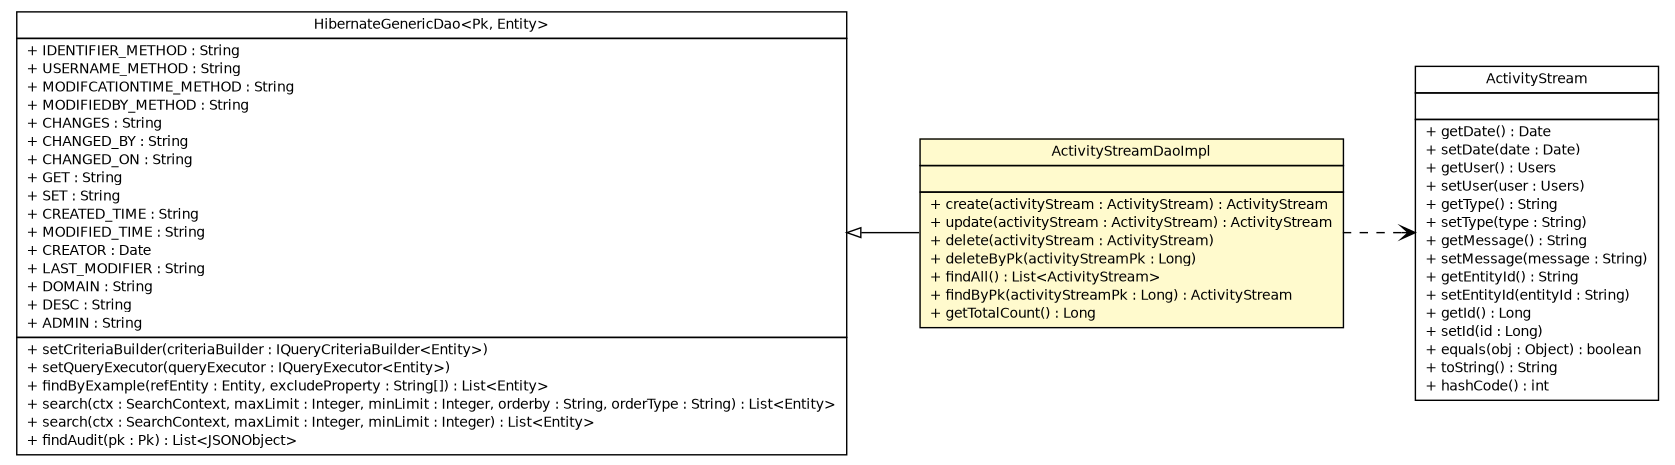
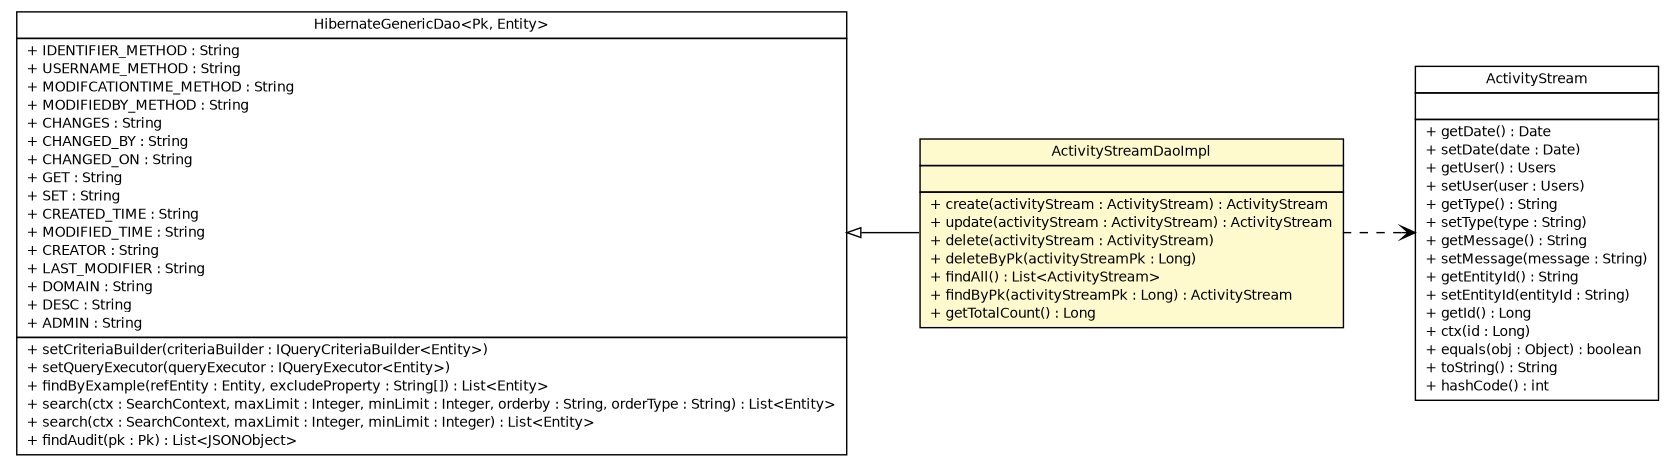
  digraph {
    nodesep=0.25
    rankdir=LR
    ranksep=0.5
    node [fontcolor=black fontname=Helvetica fontsize=10.0 shape=plaintext]
    edge [fontname=Helvetica headport=p labelfontname=Helvetica labelfontsize=10 tailport=p]
-   n1 [label=<<table title="com.inn.headstartdemo.model.ActivityStream" border="0" cellborder="1" cellspacing="0" cellpadding="2" port="p" href="../../model/ActivityStream.html"> 		<tr><td><table border="0" cellspacing="0" cellpadding="1"> <tr><td align="center" balign="center"> ActivityStream </td></tr> 		</table></td></tr> 		<tr><td><table border="0" cellspacing="0" cellpadding="1"> <tr><td align="left" balign="left">  </td></tr> 		</table></td></tr> 		<tr><td><table border="0" cellspacing="0" cellpadding="1"> <tr><td align="left" balign="left"> + getDate() : Date </td></tr> <tr><td align="left" balign="left"> + setDate(date : Date) </td></tr> <tr><td align="left" balign="left"> + getUser() : Users </td></tr> <tr><td align="left" balign="left"> + setUser(user : Users) </td></tr> <tr><td align="left" balign="left"> + getType() : String </td></tr> <tr><td align="left" balign="left"> + setType(type : String) </td></tr> <tr><td align="left" balign="left"> + getMessage() : String </td></tr> <tr><td align="left" balign="left"> + setMessage(message : String) </td></tr> <tr><td align="left" balign="left"> + getEntityId() : String </td></tr> <tr><td align="left" balign="left"> + setEntityId(entityId : String) </td></tr> <tr><td align="left" balign="left"> + getId() : Long </td></tr> <tr><td align="left" balign="left"> + setId(id : Long) </td></tr> <tr><td align="left" balign="left"> + equals(obj : Object) : boolean </td></tr> <tr><td align="left" balign="left"> + toString() : String </td></tr> <tr><td align="left" balign="left"> + hashCode() : int </td></tr> 		</table></td></tr> 		</table>>]
+   n1 [label=<<table title="com.inn.headstartdemo.model.ActivityStream" border="0" cellborder="1" cellspacing="0" cellpadding="2" port="p" href="../../model/ActivityStream.html"> 		<tr><td><table border="0" cellspacing="0" cellpadding="1"> <tr><td align="center" balign="center"> ActivityStream </td></tr> 		</table></td></tr> 		<tr><td><table border="0" cellspacing="0" cellpadding="1"> <tr><td align="left" balign="left">  </td></tr> 		</table></td></tr> 		<tr><td><table border="0" cellspacing="0" cellpadding="1"> <tr><td align="left" balign="left"> + getDate() : Date </td></tr> <tr><td align="left" balign="left"> + setDate(date : Date) </td></tr> <tr><td align="left" balign="left"> + getUser() : Users </td></tr> <tr><td align="left" balign="left"> + setUser(user : Users) </td></tr> <tr><td align="left" balign="left"> + getType() : String </td></tr> <tr><td align="left" balign="left"> + setType(type : String) </td></tr> <tr><td align="left" balign="left"> + getMessage() : String </td></tr> <tr><td align="left" balign="left"> + setMessage(message : String) </td></tr> <tr><td align="left" balign="left"> + getEntityId() : String </td></tr> <tr><td align="left" balign="left"> + setEntityId(entityId : String) </td></tr> <tr><td align="left" balign="left"> + getId() : Long </td></tr> <tr><td align="left" balign="left"> + ctx(id : Long) </td></tr> <tr><td align="left" balign="left"> + equals(obj : Object) : boolean </td></tr> <tr><td align="left" balign="left"> + toString() : String </td></tr> <tr><td align="left" balign="left"> + hashCode() : int </td></tr> 		</table></td></tr> 		</table>>]
    n2 [label=<<table title="com.inn.headstartdemo.dao.impl.ActivityStreamDaoImpl" border="0" cellborder="1" cellspacing="0" cellpadding="2" port="p" bgcolor="lemonChiffon" href="./ActivityStreamDaoImpl.html"> 		<tr><td><table border="0" cellspacing="0" cellpadding="1"> <tr><td align="center" balign="center"> ActivityStreamDaoImpl </td></tr> 		</table></td></tr> 		<tr><td><table border="0" cellspacing="0" cellpadding="1"> <tr><td align="left" balign="left">  </td></tr> 		</table></td></tr> 		<tr><td><table border="0" cellspacing="0" cellpadding="1"> <tr><td align="left" balign="left"> + create(activityStream : ActivityStream) : ActivityStream </td></tr> <tr><td align="left" balign="left"> + update(activityStream : ActivityStream) : ActivityStream </td></tr> <tr><td align="left" balign="left"> + delete(activityStream : ActivityStream) </td></tr> <tr><td align="left" balign="left"> + deleteByPk(activityStreamPk : Long) </td></tr> <tr><td align="left" balign="left"> + findAll() : List&lt;ActivityStream&gt; </td></tr> <tr><td align="left" balign="left"> + findByPk(activityStreamPk : Long) : ActivityStream </td></tr> <tr><td align="left" balign="left"> + getTotalCount() : Long </td></tr> 		</table></td></tr> 		</table>>]
-   n3 [label=<<table title="com.inn.headstartdemo.dao.generic.impl.HibernateGenericDao" border="0" cellborder="1" cellspacing="0" cellpadding="2" port="p" href="../generic/impl/HibernateGenericDao.html"> 		<tr><td><table border="0" cellspacing="0" cellpadding="1"> <tr><td align="center" balign="center"> HibernateGenericDao&lt;Pk, Entity&gt; </td></tr> 		</table></td></tr> 		<tr><td><table border="0" cellspacing="0" cellpadding="1"> <tr><td align="left" balign="left"> + IDENTIFIER_METHOD : String </td></tr> <tr><td align="left" balign="left"> + USERNAME_METHOD : String </td></tr> <tr><td align="left" balign="left"> + MODIFCATIONTIME_METHOD : String </td></tr> <tr><td align="left" balign="left"> + MODIFIEDBY_METHOD : String </td></tr> <tr><td align="left" balign="left"> + CHANGES : String </td></tr> <tr><td align="left" balign="left"> + CHANGED_BY : String </td></tr> <tr><td align="left" balign="left"> + CHANGED_ON : String </td></tr> <tr><td align="left" balign="left"> + GET : String </td></tr> <tr><td align="left" balign="left"> + SET : String </td></tr> <tr><td align="left" balign="left"> + CREATED_TIME : String </td></tr> <tr><td align="left" balign="left"> + MODIFIED_TIME : String </td></tr> <tr><td align="left" balign="left"> + CREATOR : Date </td></tr> <tr><td align="left" balign="left"> + LAST_MODIFIER : String </td></tr> <tr><td align="left" balign="left"> + DOMAIN : String </td></tr> <tr><td align="left" balign="left"> + DESC : String </td></tr> <tr><td align="left" balign="left"> + ADMIN : String </td></tr> 		</table></td></tr> 		<tr><td><table border="0" cellspacing="0" cellpadding="1"> <tr><td align="left" balign="left"> + setCriteriaBuilder(criteriaBuilder : IQueryCriteriaBuilder&lt;Entity&gt;) </td></tr> <tr><td align="left" balign="left"> + setQueryExecutor(queryExecutor : IQueryExecutor&lt;Entity&gt;) </td></tr> <tr><td align="left" balign="left"> + findByExample(refEntity : Entity, excludeProperty : String[]) : List&lt;Entity&gt; </td></tr> <tr><td align="left" balign="left"> + search(ctx : SearchContext, maxLimit : Integer, minLimit : Integer, orderby : String, orderType : String) : List&lt;Entity&gt; </td></tr> <tr><td align="left" balign="left"> + search(ctx : SearchContext, maxLimit : Integer, minLimit : Integer) : List&lt;Entity&gt; </td></tr> <tr><td align="left" balign="left"> + findAudit(pk : Pk) : List&lt;JSONObject&gt; </td></tr> 		</table></td></tr> 		</table>>]
+   n3 [label=<<table title="com.inn.headstartdemo.dao.generic.impl.HibernateGenericDao" border="0" cellborder="1" cellspacing="0" cellpadding="2" port="p" href="../generic/impl/HibernateGenericDao.html"> 		<tr><td><table border="0" cellspacing="0" cellpadding="1"> <tr><td align="center" balign="center"> HibernateGenericDao&lt;Pk, Entity&gt; </td></tr> 		</table></td></tr> 		<tr><td><table border="0" cellspacing="0" cellpadding="1"> <tr><td align="left" balign="left"> + IDENTIFIER_METHOD : String </td></tr> <tr><td align="left" balign="left"> + USERNAME_METHOD : String </td></tr> <tr><td align="left" balign="left"> + MODIFCATIONTIME_METHOD : String </td></tr> <tr><td align="left" balign="left"> + MODIFIEDBY_METHOD : String </td></tr> <tr><td align="left" balign="left"> + CHANGES : String </td></tr> <tr><td align="left" balign="left"> + CHANGED_BY : String </td></tr> <tr><td align="left" balign="left"> + CHANGED_ON : String </td></tr> <tr><td align="left" balign="left"> + GET : String </td></tr> <tr><td align="left" balign="left"> + SET : String </td></tr> <tr><td align="left" balign="left"> + CREATED_TIME : String </td></tr> <tr><td align="left" balign="left"> + MODIFIED_TIME : String </td></tr> <tr><td align="left" balign="left"> + CREATOR : String </td></tr> <tr><td align="left" balign="left"> + LAST_MODIFIER : String </td></tr> <tr><td align="left" balign="left"> + DOMAIN : String </td></tr> <tr><td align="left" balign="left"> + DESC : String </td></tr> <tr><td align="left" balign="left"> + ADMIN : String </td></tr> 		</table></td></tr> 		<tr><td><table border="0" cellspacing="0" cellpadding="1"> <tr><td align="left" balign="left"> + setCriteriaBuilder(criteriaBuilder : IQueryCriteriaBuilder&lt;Entity&gt;) </td></tr> <tr><td align="left" balign="left"> + setQueryExecutor(queryExecutor : IQueryExecutor&lt;Entity&gt;) </td></tr> <tr><td align="left" balign="left"> + findByExample(refEntity : Entity, excludeProperty : String[]) : List&lt;Entity&gt; </td></tr> <tr><td align="left" balign="left"> + search(ctx : SearchContext, maxLimit : Integer, minLimit : Integer, orderby : String, orderType : String) : List&lt;Entity&gt; </td></tr> <tr><td align="left" balign="left"> + search(ctx : SearchContext, maxLimit : Integer, minLimit : Integer) : List&lt;Entity&gt; </td></tr> <tr><td align="left" balign="left"> + findAudit(pk : Pk) : List&lt;JSONObject&gt; </td></tr> 		</table></td></tr> 		</table>>]
    n2 -> n1 [arrowhead=open color=black fontcolor=black fontsize=10.0 style=dashed]
    n3 -> n2 [arrowtail=empty dir=back fontsize=10]
  }
